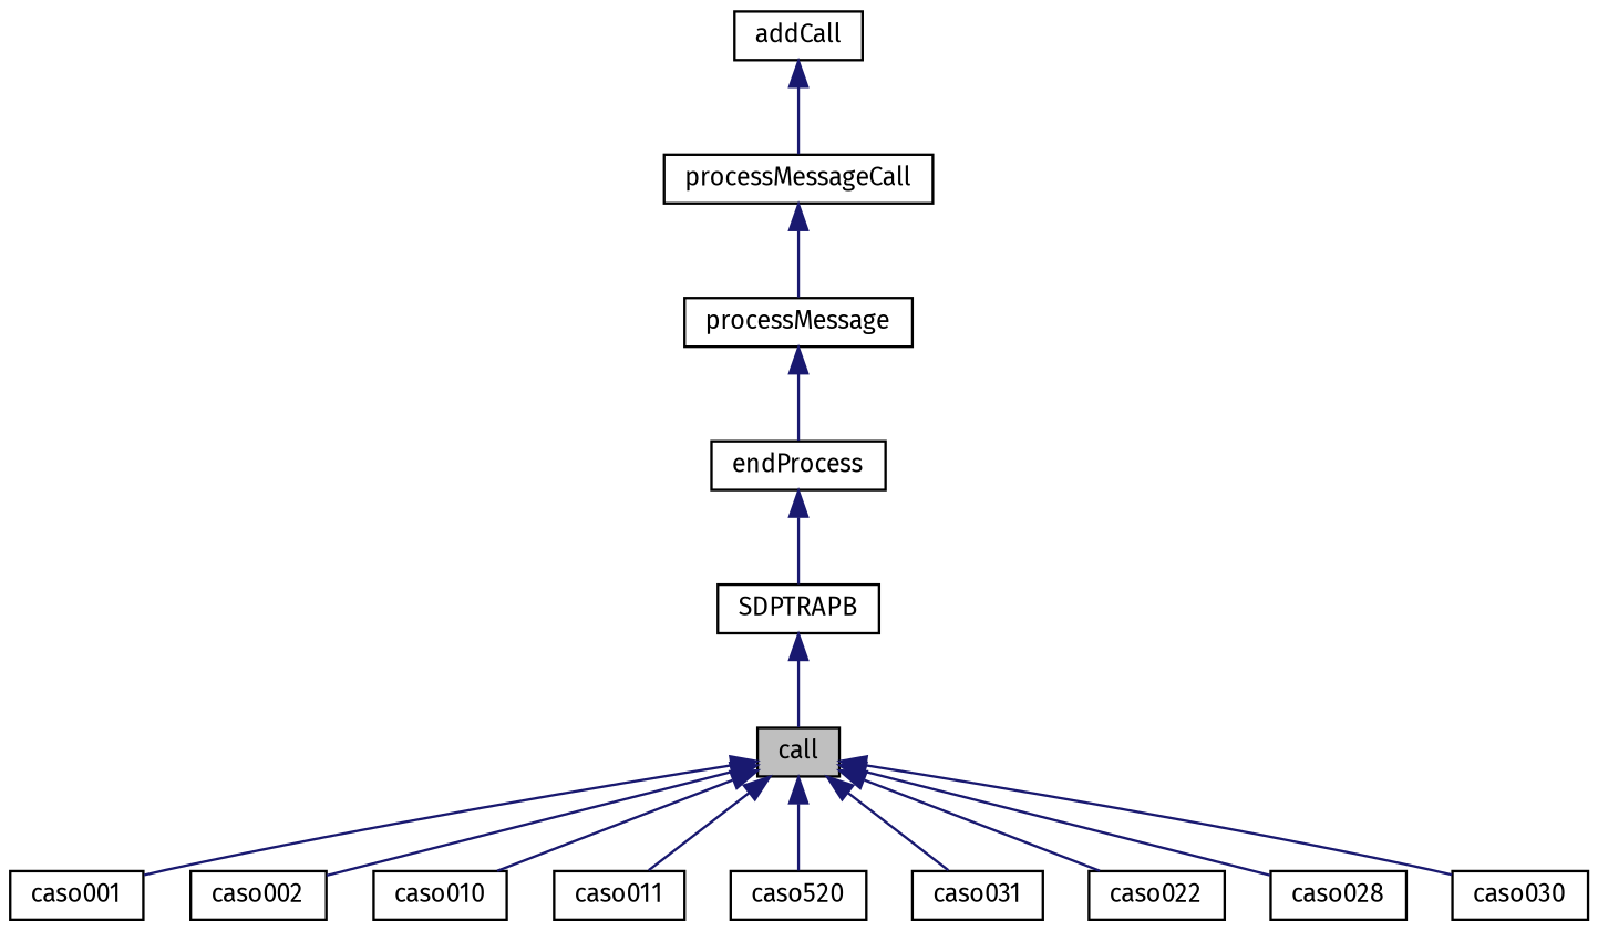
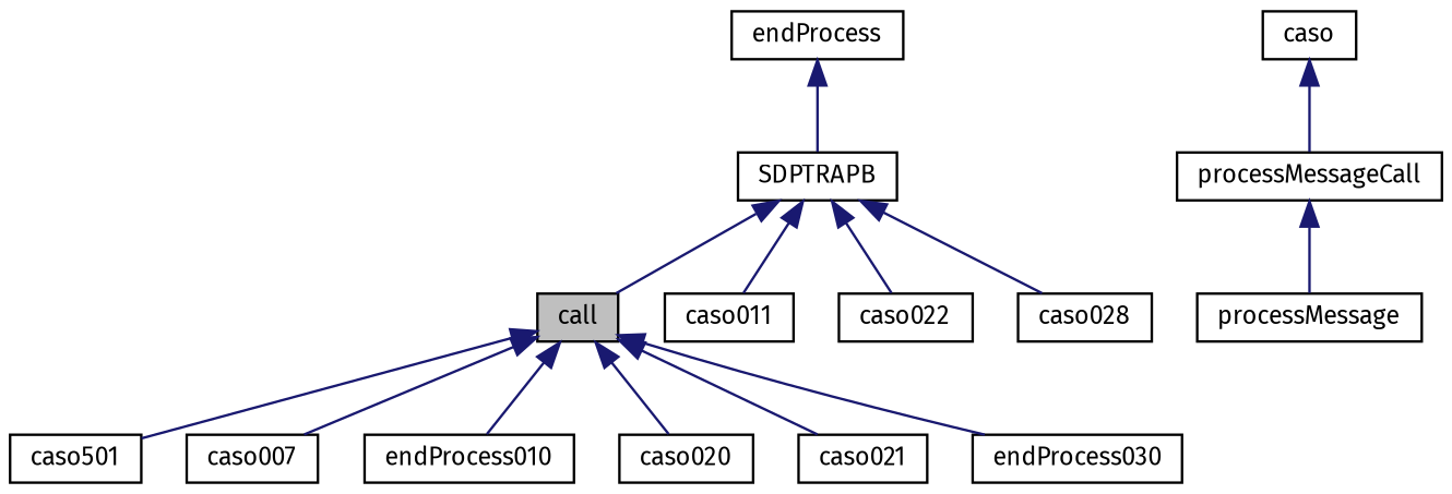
  digraph {
    fontname="Fira Sans"
    rankdir=TB
    node [color=black fillcolor=white fontname="Fira Sans" fontsize=10 shape=record style=filled]
    edge [color=midnightblue dir=back fontname="Fira Sans" fontsize=10 labelfontname=Helvetica labelfontsize=10 style=solid]
    n1 [fillcolor=grey75 fontcolor=black height=0.2 label=call width=0.4]
-   n2 [height=0.2 label=caso001 width=0.4]
-   n3 [height=0.2 label=caso002 width=0.4]
-   n4 [height=0.2 label=caso010 width=0.4]
+   n2 [height=0.2 label=caso501 width=0.4]
+   n3 [height=0.2 label=caso007 width=0.4]
+   n4 [height=0.2 label=endProcess010 width=0.4]
    n5 [height=0.2 label=caso011 width=0.4]
-   n6 [height=0.2 label=caso520 width=0.4]
-   n7 [height=0.2 label=caso031 width=0.4]
+   n6 [height=0.2 label=caso020 width=0.4]
+   n7 [height=0.2 label=caso021 width=0.4]
    n8 [height=0.2 label=caso022 width=0.4]
    n9 [height=0.2 label=caso028 width=0.4]
-   n10 [height=0.2 label=caso030 width=0.4]
-   n11 [height=0.2 label=addCall width=0.4]
+   n10 [height=0.2 label=endProcess030 width=0.4]
+   n11 [height=0.2 label=caso width=0.4]
    n12 [height=0.2 label=processMessageCall width=0.4]
    n13 [height=0.2 label=processMessage width=0.4]
    n14 [height=0.2 label=endProcess width=0.4]
    n15 [height=0.2 label=SDPTRAPB width=0.4]
    n1 -> n2
    n1 -> n3
    n1 -> n4
-   n1 -> n5
+   n15 -> n5
    n1 -> n6
    n1 -> n7
-   n1 -> n8
-   n1 -> n9
+   n15 -> n8
+   n15 -> n9
    n1 -> n10
    n11 -> n12
    n12 -> n13
-   n13 -> n14
    n14 -> n15
    n15 -> n1
  }
